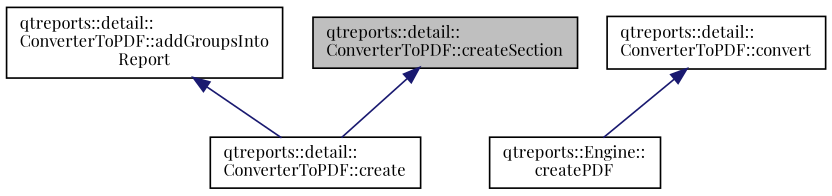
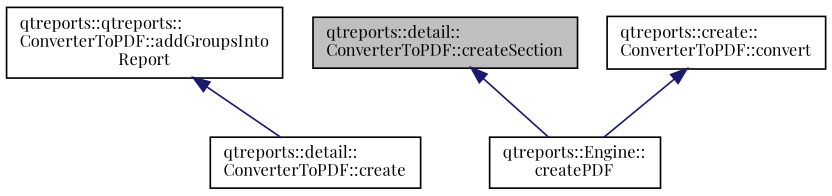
  digraph {
    fontname="Playfair Display"
    rankdir=TB
    node [color=black fontname="Playfair Display" fontsize=10 shape=record]
    edge [color=midnightblue dir=back fontname="Playfair Display" fontsize=10 labelfontname=Helvetica labelfontsize=10 style=solid]
    n1 [fillcolor=grey75 fontcolor=black height=0.2 label="qtreports::detail::\lConverterToPDF::createSection" style=filled width=0.4]
    n2 [height=0.2 label="qtreports::detail::\lConverterToPDF::create" width=0.4]
-   n3 [height=0.2 label="qtreports::detail::\lConverterToPDF::addGroupsInto\lReport" width=0.4]
-   n4 [height=0.2 label="qtreports::detail::\lConverterToPDF::convert" width=0.4]
+   n3 [height=0.2 label="qtreports::qtreports::\lConverterToPDF::addGroupsInto\lReport" width=0.4]
+   n4 [height=0.2 label="qtreports::create::\lConverterToPDF::convert" width=0.4]
    n5 [height=0.2 label="qtreports::Engine::\lcreatePDF" width=0.4]
-   n1 -> n2
+   n1 -> n5
    n3 -> n2
    n4 -> n5
  }
